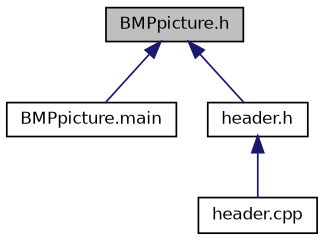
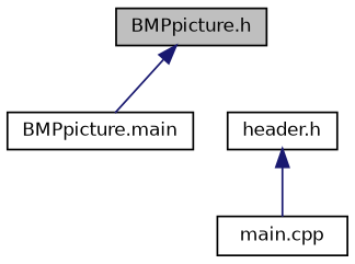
  digraph {
    node [color=black fillcolor=white fontname=Helvetica fontsize=10 shape=record style=filled]
    edge [color=midnightblue dir=back fontname=Helvetica fontsize=10 labelfontname=Helvetica labelfontsize=10 style=solid]
    n1 [fillcolor=grey75 fontcolor=black height=0.2 label="BMPpicture.h" width=0.4]
    n2 [height=0.2 label="BMPpicture.main" width=0.4]
    n3 [height=0.2 label="header.h" width=0.4]
-   n4 [height=0.2 label="header.cpp" width=0.4]
+   n4 [height=0.2 label="main.cpp" width=0.4]
    n1 -> n2
-   n1 -> n3
    n3 -> n4
  }
